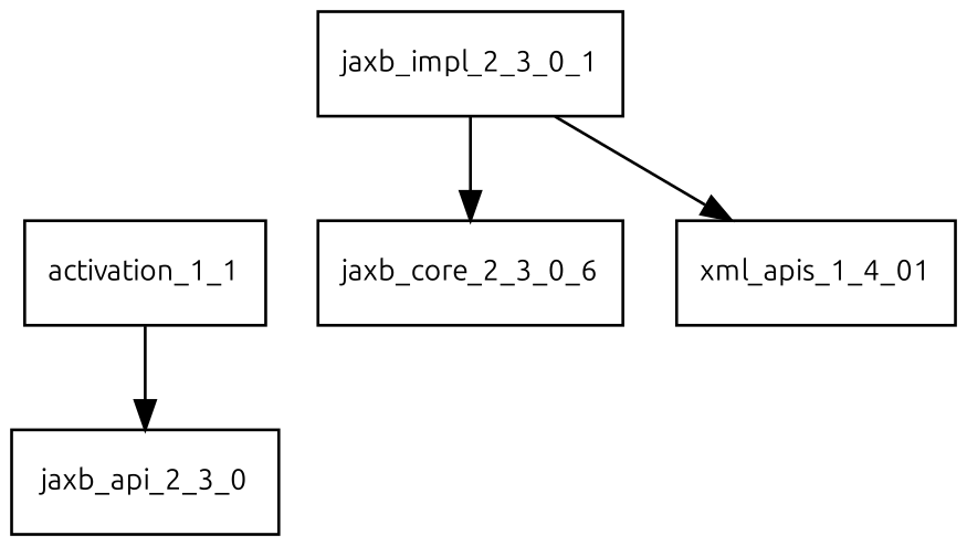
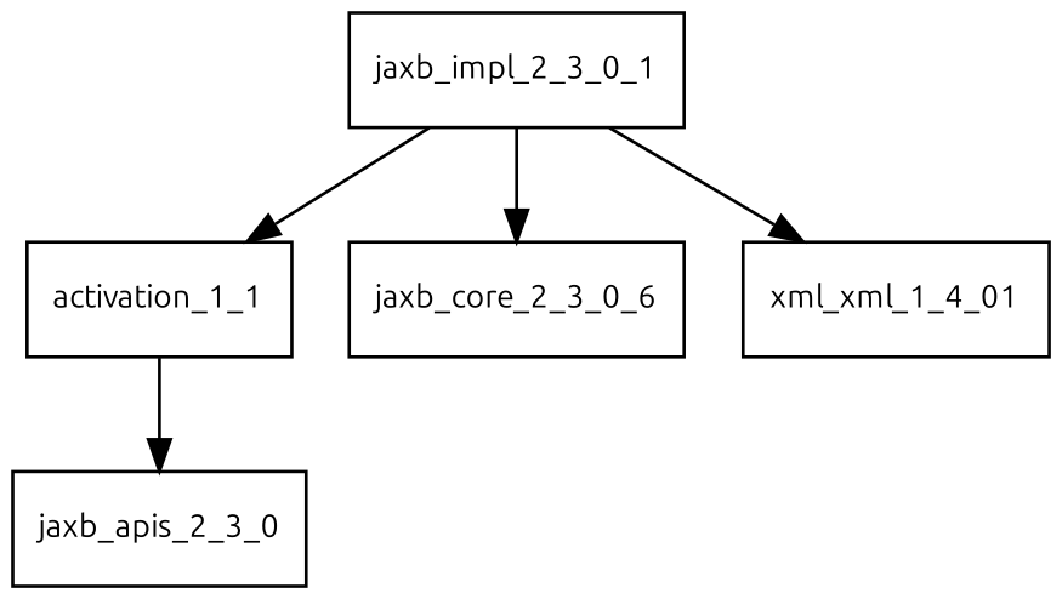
  digraph {
    fontname=Ubuntu
    node [fontname=Ubuntu fontsize=10.0 shape=box]
    edge [fontname=Ubuntu]
    jaxb_impl_2_3_0_1
    activation_1_1
    n3 [label=jaxb_core_2_3_0_6]
-   xml_apis_1_4_01
-   jaxb_api_2_3_0
+   xml_apis_1_4_01 [label=xml_xml_1_4_01]
+   jaxb_api_2_3_0 [label=jaxb_apis_2_3_0]
+   jaxb_impl_2_3_0_1 -> activation_1_1
    jaxb_impl_2_3_0_1 -> n3
    jaxb_impl_2_3_0_1 -> xml_apis_1_4_01
    activation_1_1 -> jaxb_api_2_3_0
  }
